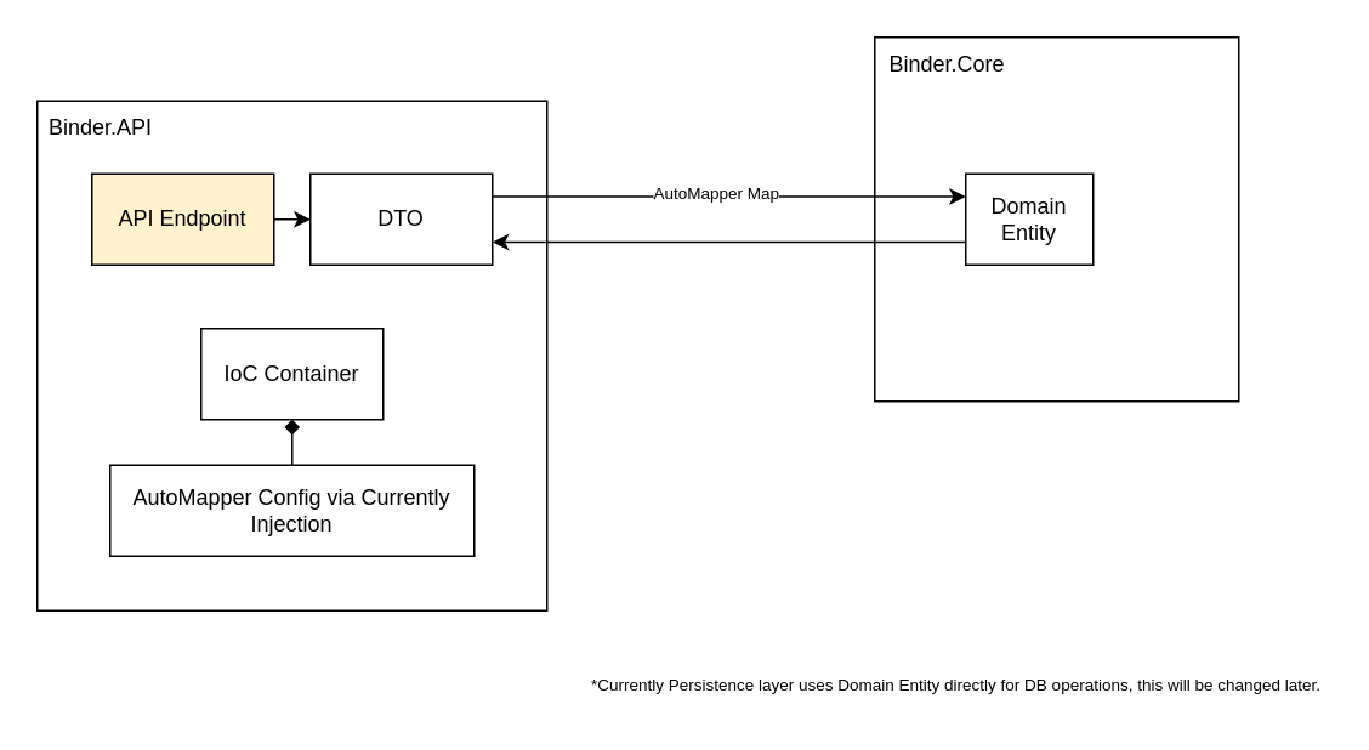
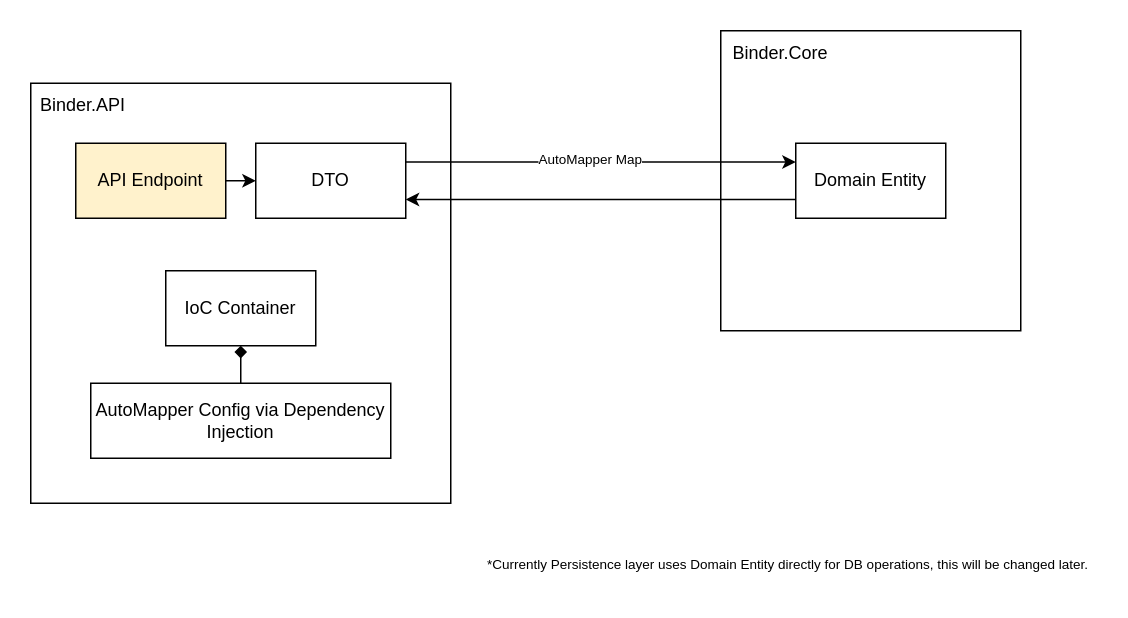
  <mxCell id="0" />
  <mxCell id="1" parent="0" />
  <mxCell id="2" value="" style="whiteSpace=wrap;html=1;aspect=fixed;" vertex="1" parent="1"><mxGeometry x="20" y="55" width="280" height="280" as="geometry" /></mxCell>
  <mxCell id="3" value="Binder.API" style="text;html=1;strokeColor=none;fillColor=none;align=center;verticalAlign=middle;whiteSpace=wrap;rounded=0;" vertex="1" parent="1"><mxGeometry x="20" y="55" width="70" height="30" as="geometry" /></mxCell>
  <mxCell id="4" value="" style="whiteSpace=wrap;html=1;aspect=fixed;" vertex="1" parent="1"><mxGeometry x="480" y="20" width="200" height="200" as="geometry" /></mxCell>
  <mxCell id="5" value="Binder.Core" style="text;html=1;strokeColor=none;fillColor=none;align=center;verticalAlign=middle;whiteSpace=wrap;rounded=0;" vertex="1" parent="1"><mxGeometry x="480" y="20" width="80" height="30" as="geometry" /></mxCell>
  <mxCell id="6" style="edgeStyle=orthogonalEdgeStyle;rounded=0;orthogonalLoop=1;jettySize=auto;html=1;exitX=0;exitY=0.75;exitDx=0;exitDy=0;entryX=1;entryY=0.75;entryDx=0;entryDy=0;fontSize=9;startArrow=none;startFill=0;" edge="1" parent="1" source="7" target="10"><mxGeometry relative="1" as="geometry" /></mxCell>
- <mxCell id="7" value="Domain Entity" style="rounded=0;whiteSpace=wrap;html=1;" vertex="1" parent="1"><mxGeometry x="530" y="95" width="70" height="50" as="geometry" /></mxCell>
+ <mxCell id="7" value="Domain Entity" style="rounded=0;whiteSpace=wrap;html=1;" vertex="1" parent="1"><mxGeometry x="530" y="95" width="100" height="50" as="geometry" /></mxCell>
  <mxCell id="8" style="edgeStyle=orthogonalEdgeStyle;rounded=0;orthogonalLoop=1;jettySize=auto;html=1;exitX=1;exitY=0.25;exitDx=0;exitDy=0;entryX=0;entryY=0.25;entryDx=0;entryDy=0;fontSize=9;startArrow=none;startFill=0;" edge="1" parent="1" source="10" target="7"><mxGeometry relative="1" as="geometry" /></mxCell>
  <mxCell id="9" value="AutoMapper Map" style="edgeLabel;html=1;align=center;verticalAlign=middle;resizable=0;points=[];fontSize=9;" vertex="1" connectable="0" parent="8"><mxGeometry x="-0.064" y="2" relative="1" as="geometry"><mxPoint as="offset" /></mxGeometry></mxCell>
  <mxCell id="10" value="DTO" style="rounded=0;whiteSpace=wrap;html=1;" vertex="1" parent="1"><mxGeometry x="170" y="95" width="100" height="50" as="geometry" /></mxCell>
  <mxCell id="11" value="IoC Container" style="rounded=0;whiteSpace=wrap;html=1;" vertex="1" parent="1"><mxGeometry x="110" y="180" width="100" height="50" as="geometry" /></mxCell>
  <mxCell id="12" style="edgeStyle=orthogonalEdgeStyle;rounded=0;orthogonalLoop=1;jettySize=auto;html=1;exitX=0.5;exitY=0;exitDx=0;exitDy=0;entryX=0.5;entryY=1;entryDx=0;entryDy=0;startArrow=none;startFill=0;endArrow=diamond;" edge="1" parent="1" source="13" target="11"><mxGeometry relative="1" as="geometry" /></mxCell>
- <mxCell id="13" value="AutoMapper Config via Currently Injection" style="rounded=0;whiteSpace=wrap;html=1;" vertex="1" parent="1"><mxGeometry x="60" y="255" width="200" height="50" as="geometry" /></mxCell>
+ <mxCell id="13" value="AutoMapper Config via Dependency Injection" style="rounded=0;whiteSpace=wrap;html=1;" vertex="1" parent="1"><mxGeometry x="60" y="255" width="200" height="50" as="geometry" /></mxCell>
  <mxCell id="14" style="edgeStyle=orthogonalEdgeStyle;rounded=0;orthogonalLoop=1;jettySize=auto;html=1;exitX=1;exitY=0.5;exitDx=0;exitDy=0;entryX=0;entryY=0.5;entryDx=0;entryDy=0;startArrow=none;startFill=0;" edge="1" parent="1" source="15" target="10"><mxGeometry relative="1" as="geometry" /></mxCell>
  <mxCell id="15" value="API Endpoint" style="rounded=0;whiteSpace=wrap;html=1;fillColor=#fff2cc;" vertex="1" parent="1"><mxGeometry x="50" y="95" width="100" height="50" as="geometry" /></mxCell>
  <mxCell id="16" value="&lt;font style=&quot;font-size: 9px;&quot;&gt;*Currently Persistence layer uses Domain Entity directly for DB operations, this will be changed later.&lt;/font&gt;" style="text;html=1;strokeColor=none;fillColor=none;align=center;verticalAlign=middle;whiteSpace=wrap;rounded=0;" vertex="1" parent="1"><mxGeometry x="320" y="360" width="410" height="30" as="geometry" /></mxCell>
